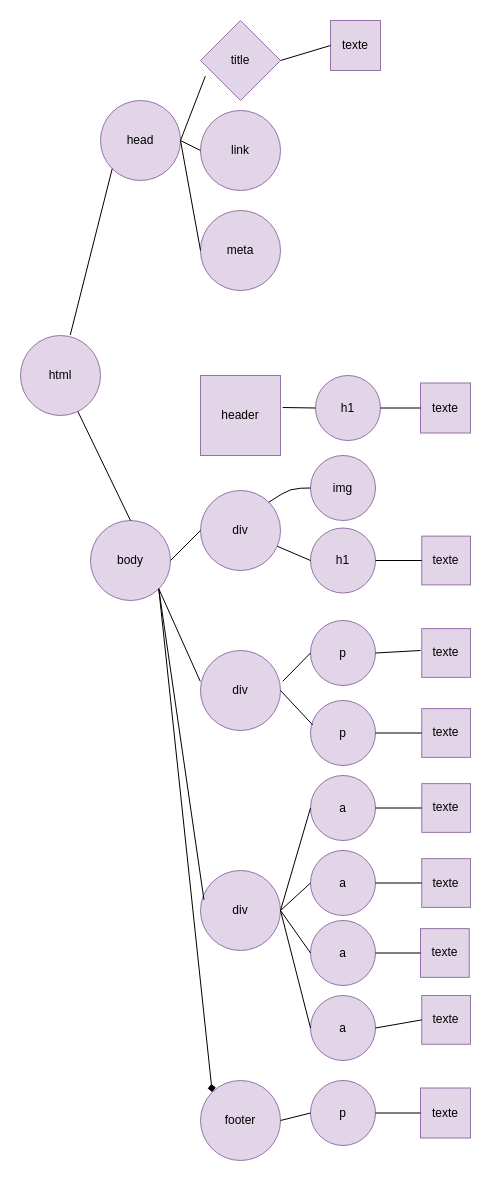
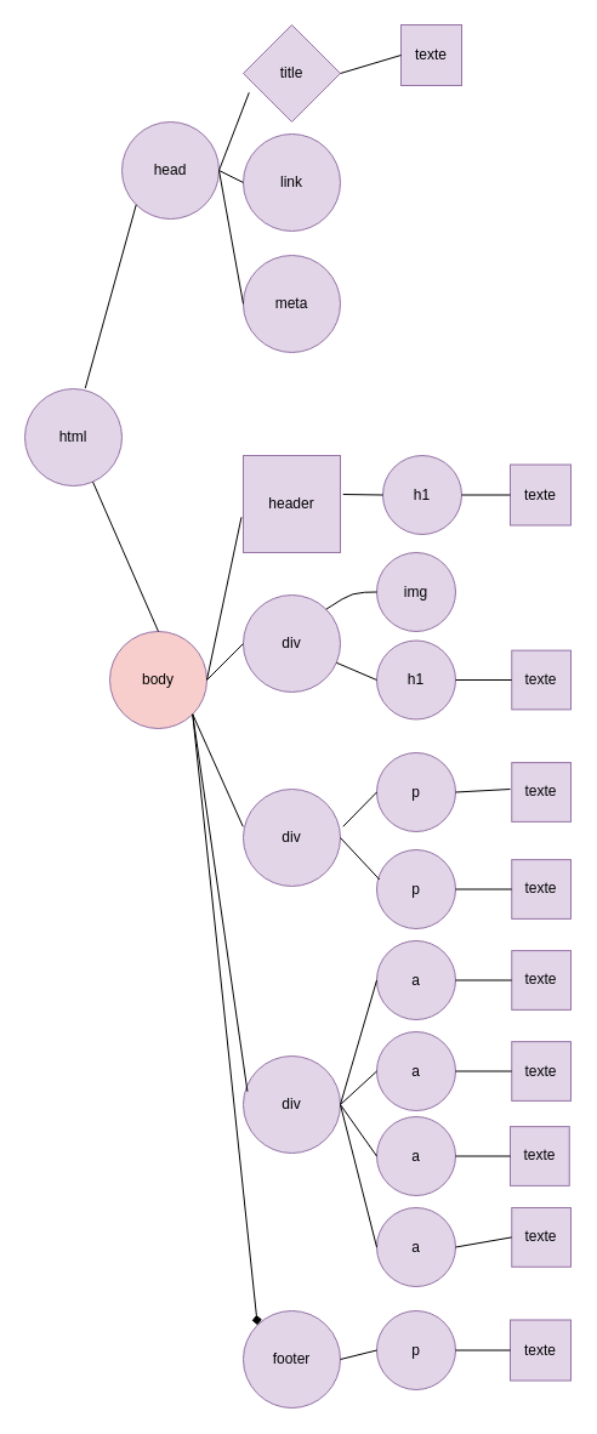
  <mxCell id="0" />
  <mxCell id="1" parent="0" />
- <mxCell id="2" value="html" style="ellipse;whiteSpace=wrap;html=1;fillColor=#e1d5e7;strokeColor=#9673a6;" vertex="1" parent="1"><mxGeometry x="20" y="335" width="80" height="80" as="geometry" /></mxCell>
+ <mxCell id="2" value="html" style="ellipse;whiteSpace=wrap;html=1;fillColor=#e1d5e7;strokeColor=#9673a6;" vertex="1" parent="1"><mxGeometry x="20" y="320" width="80" height="80" as="geometry" /></mxCell>
  <mxCell id="3" value="head" style="ellipse;whiteSpace=wrap;html=1;fillColor=#e1d5e7;strokeColor=#9673a6;" vertex="1" parent="1"><mxGeometry x="100" y="100" width="80" height="80" as="geometry" /></mxCell>
- <mxCell id="4" value="body" style="ellipse;whiteSpace=wrap;html=1;fillColor=#e1d5e7;strokeColor=#9673a6;" vertex="1" parent="1"><mxGeometry x="90" y="520" width="80" height="80" as="geometry" /></mxCell>
+ <mxCell id="4" value="body" style="ellipse;whiteSpace=wrap;html=1;fillColor=#f8cecc;strokeColor=#9673a6;" vertex="1" parent="1"><mxGeometry x="90" y="520" width="80" height="80" as="geometry" /></mxCell>
  <mxCell id="5" value="title" style="rhombus;whiteSpace=wrap;html=1;fillColor=#e1d5e7;strokeColor=#9673a6;" vertex="1" parent="1"><mxGeometry x="200" y="20" width="80" height="80" as="geometry" /></mxCell>
  <mxCell id="6" value="link" style="ellipse;whiteSpace=wrap;html=1;fillColor=#e1d5e7;strokeColor=#9673a6;" vertex="1" parent="1"><mxGeometry x="200" y="110" width="80" height="80" as="geometry" /></mxCell>
  <mxCell id="7" value="meta" style="ellipse;whiteSpace=wrap;html=1;fillColor=#e1d5e7;strokeColor=#9673a6;" vertex="1" parent="1"><mxGeometry x="200" y="210" width="80" height="80" as="geometry" /></mxCell>
  <mxCell id="8" value="texte" style="whiteSpace=wrap;html=1;aspect=fixed;fillColor=#e1d5e7;strokeColor=#9673a6;" vertex="1" parent="1"><mxGeometry x="330" y="20" width="50" height="50" as="geometry" /></mxCell>
  <mxCell id="9" value="header" style="whiteSpace=wrap;html=1;fillColor=#e1d5e7;strokeColor=#9673a6;rounded=0;" vertex="1" parent="1"><mxGeometry x="200" y="375" width="80" height="80" as="geometry" /></mxCell>
  <mxCell id="10" value="h1" style="ellipse;whiteSpace=wrap;html=1;fillColor=#e1d5e7;strokeColor=#9673a6;" vertex="1" parent="1"><mxGeometry x="315" y="375" width="65" height="65" as="geometry" /></mxCell>
  <mxCell id="11" value="texte" style="whiteSpace=wrap;html=1;aspect=fixed;fillColor=#e1d5e7;strokeColor=#9673a6;" vertex="1" parent="1"><mxGeometry x="420" y="382.5" width="50" height="50" as="geometry" /></mxCell>
  <mxCell id="12" value="footer" style="ellipse;whiteSpace=wrap;html=1;fillColor=#e1d5e7;strokeColor=#9673a6;" vertex="1" parent="1"><mxGeometry x="200" y="1080" width="80" height="80" as="geometry" /></mxCell>
  <mxCell id="13" value="p" style="ellipse;whiteSpace=wrap;html=1;fillColor=#e1d5e7;strokeColor=#9673a6;" vertex="1" parent="1"><mxGeometry x="310" y="1080" width="65" height="65" as="geometry" /></mxCell>
  <mxCell id="14" value="texte" style="whiteSpace=wrap;html=1;aspect=fixed;fillColor=#e1d5e7;strokeColor=#9673a6;" vertex="1" parent="1"><mxGeometry x="420" y="1087.5" width="50" height="50" as="geometry" /></mxCell>
  <mxCell id="15" value="div" style="ellipse;whiteSpace=wrap;html=1;fillColor=#e1d5e7;strokeColor=#9673a6;" vertex="1" parent="1"><mxGeometry x="200" y="490" width="80" height="80" as="geometry" /></mxCell>
  <mxCell id="16" value="div" style="ellipse;whiteSpace=wrap;html=1;fillColor=#e1d5e7;strokeColor=#9673a6;" vertex="1" parent="1"><mxGeometry x="200" y="650" width="80" height="80" as="geometry" /></mxCell>
  <mxCell id="17" value="div" style="ellipse;whiteSpace=wrap;html=1;fillColor=#e1d5e7;strokeColor=#9673a6;" vertex="1" parent="1"><mxGeometry x="200" y="870" width="80" height="80" as="geometry" /></mxCell>
  <mxCell id="18" value="img" style="ellipse;whiteSpace=wrap;html=1;fillColor=#e1d5e7;strokeColor=#9673a6;" vertex="1" parent="1"><mxGeometry x="310" y="455" width="65" height="65" as="geometry" /></mxCell>
  <mxCell id="19" value="h1" style="ellipse;whiteSpace=wrap;html=1;fillColor=#e1d5e7;strokeColor=#9673a6;" vertex="1" parent="1"><mxGeometry x="310" y="527.5" width="65" height="65" as="geometry" /></mxCell>
  <mxCell id="20" value="texte" style="whiteSpace=wrap;html=1;aspect=fixed;fillColor=#e1d5e7;strokeColor=#9673a6;" vertex="1" parent="1"><mxGeometry x="421.25" y="535.63" width="48.75" height="48.75" as="geometry" /></mxCell>
  <mxCell id="21" value="p" style="ellipse;whiteSpace=wrap;html=1;fillColor=#e1d5e7;strokeColor=#9673a6;" vertex="1" parent="1"><mxGeometry x="310" y="620" width="65" height="65" as="geometry" /></mxCell>
  <mxCell id="22" value="p" style="ellipse;whiteSpace=wrap;html=1;fillColor=#e1d5e7;strokeColor=#9673a6;" vertex="1" parent="1"><mxGeometry x="310" y="700" width="65" height="65" as="geometry" /></mxCell>
  <mxCell id="23" value="texte" style="whiteSpace=wrap;html=1;aspect=fixed;fillColor=#e1d5e7;strokeColor=#9673a6;" vertex="1" parent="1"><mxGeometry x="421.25" y="628.12" width="48.75" height="48.75" as="geometry" /></mxCell>
  <mxCell id="24" value="texte" style="whiteSpace=wrap;html=1;aspect=fixed;fillColor=#e1d5e7;strokeColor=#9673a6;" vertex="1" parent="1"><mxGeometry x="421.25" y="708.12" width="48.75" height="48.75" as="geometry" /></mxCell>
  <mxCell id="25" value="a" style="ellipse;whiteSpace=wrap;html=1;fillColor=#e1d5e7;strokeColor=#9673a6;" vertex="1" parent="1"><mxGeometry x="310" y="775" width="65" height="65" as="geometry" /></mxCell>
  <mxCell id="26" value="a" style="ellipse;whiteSpace=wrap;html=1;fillColor=#e1d5e7;strokeColor=#9673a6;" vertex="1" parent="1"><mxGeometry x="310" y="850" width="65" height="65" as="geometry" /></mxCell>
  <mxCell id="27" value="a" style="ellipse;whiteSpace=wrap;html=1;fillColor=#e1d5e7;strokeColor=#9673a6;" vertex="1" parent="1"><mxGeometry x="310" y="920" width="65" height="65" as="geometry" /></mxCell>
  <mxCell id="28" value="a" style="ellipse;whiteSpace=wrap;html=1;fillColor=#e1d5e7;strokeColor=#9673a6;" vertex="1" parent="1"><mxGeometry x="310" y="995" width="65" height="65" as="geometry" /></mxCell>
  <mxCell id="29" value="texte" style="whiteSpace=wrap;html=1;aspect=fixed;fillColor=#e1d5e7;strokeColor=#9673a6;" vertex="1" parent="1"><mxGeometry x="421.25" y="783.12" width="48.75" height="48.75" as="geometry" /></mxCell>
  <mxCell id="30" value="texte" style="whiteSpace=wrap;html=1;aspect=fixed;fillColor=#e1d5e7;strokeColor=#9673a6;" vertex="1" parent="1"><mxGeometry x="421.25" y="858.13" width="48.75" height="48.75" as="geometry" /></mxCell>
  <mxCell id="31" value="texte" style="whiteSpace=wrap;html=1;aspect=fixed;fillColor=#e1d5e7;strokeColor=#9673a6;" vertex="1" parent="1"><mxGeometry x="420" y="928.12" width="48.75" height="48.75" as="geometry" /></mxCell>
  <mxCell id="32" value="texte" style="whiteSpace=wrap;html=1;aspect=fixed;fillColor=#e1d5e7;strokeColor=#9673a6;" vertex="1" parent="1"><mxGeometry x="421.25" y="995" width="48.75" height="48.75" as="geometry" /></mxCell>
  <mxCell id="33" value="" style="endArrow=none;html=1;exitX=0.06;exitY=0.697;exitDx=0;exitDy=0;exitPerimeter=0;" edge="1" parent="1" source="5"><mxGeometry width="50" height="50" relative="1" as="geometry"><mxPoint x="130" y="410" as="sourcePoint" /><mxPoint x="180" y="140" as="targetPoint" /></mxGeometry></mxCell>
  <mxCell id="34" value="" style="endArrow=none;html=1;entryX=1;entryY=0.5;entryDx=0;entryDy=0;exitX=0;exitY=0.5;exitDx=0;exitDy=0;" edge="1" parent="1" source="6" target="3"><mxGeometry width="50" height="50" relative="1" as="geometry"><mxPoint x="214.8" y="85.76" as="sourcePoint" /><mxPoint x="193.52" y="140.8" as="targetPoint" /></mxGeometry></mxCell>
  <mxCell id="35" value="" style="endArrow=none;html=1;exitX=0;exitY=0.5;exitDx=0;exitDy=0;entryX=1;entryY=0.5;entryDx=0;entryDy=0;" edge="1" parent="1" source="7" target="3"><mxGeometry width="50" height="50" relative="1" as="geometry"><mxPoint x="224.8" y="95.76" as="sourcePoint" /><mxPoint x="203.52" y="150.8" as="targetPoint" /></mxGeometry></mxCell>
  <mxCell id="36" value="" style="endArrow=none;html=1;exitX=1;exitY=0.5;exitDx=0;exitDy=0;entryX=0;entryY=0.5;entryDx=0;entryDy=0;" edge="1" parent="1" source="5" target="8"><mxGeometry width="50" height="50" relative="1" as="geometry"><mxPoint x="280" y="110" as="sourcePoint" /><mxPoint x="330" y="60" as="targetPoint" /></mxGeometry></mxCell>
  <mxCell id="37" value="" style="endArrow=none;html=1;entryX=0;entryY=1;entryDx=0;entryDy=0;exitX=0.622;exitY=-0.006;exitDx=0;exitDy=0;exitPerimeter=0;" edge="1" parent="1" source="2" target="3"><mxGeometry width="50" height="50" relative="1" as="geometry"><mxPoint x="130" y="540" as="sourcePoint" /><mxPoint x="180" y="490" as="targetPoint" /></mxGeometry></mxCell>
  <mxCell id="38" value="" style="endArrow=none;html=1;entryX=0.5;entryY=0;entryDx=0;entryDy=0;" edge="1" parent="1" source="2" target="4"><mxGeometry width="50" height="50" relative="1" as="geometry"><mxPoint x="110" y="385" as="sourcePoint" /><mxPoint x="210" y="425" as="targetPoint" /></mxGeometry></mxCell>
+ <mxCell id="39" value="" style="endArrow=none;html=1;entryX=-0.019;entryY=0.635;entryDx=0;entryDy=0;exitX=1;exitY=0.5;exitDx=0;exitDy=0;entryPerimeter=0;" edge="1" parent="1" source="4" target="9"><mxGeometry width="50" height="50" relative="1" as="geometry"><mxPoint x="120" y="395" as="sourcePoint" /><mxPoint x="220" y="435" as="targetPoint" /></mxGeometry></mxCell>
  <mxCell id="40" value="" style="endArrow=none;html=1;entryX=0;entryY=0.5;entryDx=0;entryDy=0;exitX=1;exitY=0.5;exitDx=0;exitDy=0;" edge="1" parent="1" source="4" target="15"><mxGeometry width="50" height="50" relative="1" as="geometry"><mxPoint x="130" y="405" as="sourcePoint" /><mxPoint x="230" y="445" as="targetPoint" /></mxGeometry></mxCell>
  <mxCell id="41" value="" style="endArrow=none;html=1;entryX=-0.003;entryY=0.385;entryDx=0;entryDy=0;exitX=1;exitY=1;exitDx=0;exitDy=0;entryPerimeter=0;" edge="1" parent="1" source="4" target="16"><mxGeometry width="50" height="50" relative="1" as="geometry"><mxPoint x="140" y="415" as="sourcePoint" /><mxPoint x="240" y="455" as="targetPoint" /></mxGeometry></mxCell>
  <mxCell id="42" value="" style="endArrow=none;html=1;entryX=0.043;entryY=0.366;entryDx=0;entryDy=0;exitX=1;exitY=1;exitDx=0;exitDy=0;entryPerimeter=0;" edge="1" parent="1" source="4" target="17"><mxGeometry width="50" height="50" relative="1" as="geometry"><mxPoint x="150" y="425" as="sourcePoint" /><mxPoint x="250" y="465" as="targetPoint" /></mxGeometry></mxCell>
  <mxCell id="43" value="" style="endArrow=diamond;html=1;entryX=0;entryY=0;entryDx=0;entryDy=0;exitX=1;exitY=1;exitDx=0;exitDy=0;" edge="1" parent="1" source="4" target="12"><mxGeometry width="50" height="50" relative="1" as="geometry"><mxPoint x="160" y="435" as="sourcePoint" /><mxPoint x="260" y="475" as="targetPoint" /></mxGeometry></mxCell>
  <mxCell id="44" value="" style="endArrow=none;html=1;entryX=0;entryY=0.5;entryDx=0;entryDy=0;exitX=1.028;exitY=0.4;exitDx=0;exitDy=0;exitPerimeter=0;" edge="1" parent="1" source="9" target="10"><mxGeometry width="50" height="50" relative="1" as="geometry"><mxPoint x="280" y="390" as="sourcePoint" /><mxPoint x="330" y="340" as="targetPoint" /></mxGeometry></mxCell>
  <mxCell id="45" value="" style="endArrow=none;html=1;exitX=1;exitY=0;exitDx=0;exitDy=0;entryX=0;entryY=0.5;entryDx=0;entryDy=0;" edge="1" parent="1" source="15" target="18"><mxGeometry width="50" height="50" relative="1" as="geometry"><mxPoint x="292.24" y="417" as="sourcePoint" /><mxPoint x="325" y="418" as="targetPoint" /><Array as="points"><mxPoint x="290" y="488" /></Array></mxGeometry></mxCell>
  <mxCell id="46" value="" style="endArrow=none;html=1;entryX=0;entryY=0.5;entryDx=0;entryDy=0;" edge="1" parent="1" source="15" target="19"><mxGeometry width="50" height="50" relative="1" as="geometry"><mxPoint x="260" y="580" as="sourcePoint" /><mxPoint x="310" y="530" as="targetPoint" /></mxGeometry></mxCell>
  <mxCell id="47" value="" style="endArrow=none;html=1;entryX=0;entryY=0.5;entryDx=0;entryDy=0;exitX=1;exitY=0.5;exitDx=0;exitDy=0;" edge="1" parent="1" source="19" target="20"><mxGeometry width="50" height="50" relative="1" as="geometry"><mxPoint x="302.24" y="427" as="sourcePoint" /><mxPoint x="335" y="427.5" as="targetPoint" /></mxGeometry></mxCell>
  <mxCell id="48" value="" style="endArrow=none;html=1;entryX=0;entryY=0.5;entryDx=0;entryDy=0;exitX=1;exitY=0.5;exitDx=0;exitDy=0;" edge="1" parent="1" source="10" target="11"><mxGeometry width="50" height="50" relative="1" as="geometry"><mxPoint x="312.24" y="437" as="sourcePoint" /><mxPoint x="345" y="437.5" as="targetPoint" /></mxGeometry></mxCell>
  <mxCell id="49" value="" style="endArrow=none;html=1;exitX=1;exitY=0.5;exitDx=0;exitDy=0;" edge="1" parent="1" source="21"><mxGeometry width="50" height="50" relative="1" as="geometry"><mxPoint x="370" y="700" as="sourcePoint" /><mxPoint x="420" y="650" as="targetPoint" /></mxGeometry></mxCell>
  <mxCell id="50" value="" style="endArrow=none;html=1;entryX=0;entryY=0.5;entryDx=0;entryDy=0;exitX=1;exitY=0.5;exitDx=0;exitDy=0;" edge="1" parent="1" source="22" target="24"><mxGeometry width="50" height="50" relative="1" as="geometry"><mxPoint x="322.24" y="447" as="sourcePoint" /><mxPoint x="355" y="447.5" as="targetPoint" /></mxGeometry></mxCell>
  <mxCell id="51" value="" style="endArrow=none;html=1;entryX=0;entryY=0.5;entryDx=0;entryDy=0;exitX=1.028;exitY=0.385;exitDx=0;exitDy=0;exitPerimeter=0;" edge="1" parent="1" source="16" target="21"><mxGeometry width="50" height="50" relative="1" as="geometry"><mxPoint x="270" y="720" as="sourcePoint" /><mxPoint x="320" y="670" as="targetPoint" /></mxGeometry></mxCell>
  <mxCell id="52" value="" style="endArrow=none;html=1;entryX=1;entryY=0.5;entryDx=0;entryDy=0;exitX=0.035;exitY=0.377;exitDx=0;exitDy=0;exitPerimeter=0;" edge="1" parent="1" source="22" target="16"><mxGeometry width="50" height="50" relative="1" as="geometry"><mxPoint x="270" y="740" as="sourcePoint" /><mxPoint x="320" y="690" as="targetPoint" /></mxGeometry></mxCell>
  <mxCell id="53" value="" style="endArrow=none;html=1;entryX=0;entryY=0.5;entryDx=0;entryDy=0;exitX=1;exitY=0.5;exitDx=0;exitDy=0;" edge="1" parent="1" source="17" target="25"><mxGeometry width="50" height="50" relative="1" as="geometry"><mxPoint x="230" y="850" as="sourcePoint" /><mxPoint x="280" y="800" as="targetPoint" /></mxGeometry></mxCell>
  <mxCell id="54" value="" style="endArrow=none;html=1;exitX=1;exitY=0.5;exitDx=0;exitDy=0;entryX=0;entryY=0.5;entryDx=0;entryDy=0;" edge="1" parent="1" source="17" target="26"><mxGeometry width="50" height="50" relative="1" as="geometry"><mxPoint x="270" y="960" as="sourcePoint" /><mxPoint x="320" y="910" as="targetPoint" /></mxGeometry></mxCell>
  <mxCell id="55" value="" style="endArrow=none;html=1;exitX=1;exitY=0.5;exitDx=0;exitDy=0;entryX=0;entryY=0.5;entryDx=0;entryDy=0;" edge="1" parent="1" source="17" target="27"><mxGeometry width="50" height="50" relative="1" as="geometry"><mxPoint x="280" y="990" as="sourcePoint" /><mxPoint x="330" y="940" as="targetPoint" /></mxGeometry></mxCell>
  <mxCell id="56" value="" style="endArrow=none;html=1;entryX=1;entryY=0.5;entryDx=0;entryDy=0;exitX=0;exitY=0.5;exitDx=0;exitDy=0;" edge="1" parent="1" source="28" target="17"><mxGeometry width="50" height="50" relative="1" as="geometry"><mxPoint x="250" y="1030" as="sourcePoint" /><mxPoint x="300" y="980" as="targetPoint" /></mxGeometry></mxCell>
  <mxCell id="57" value="" style="endArrow=none;html=1;entryX=0;entryY=0.5;entryDx=0;entryDy=0;exitX=1;exitY=0.5;exitDx=0;exitDy=0;" edge="1" parent="1" source="12" target="13"><mxGeometry width="50" height="50" relative="1" as="geometry"><mxPoint x="270" y="1150" as="sourcePoint" /><mxPoint x="320" y="1100" as="targetPoint" /></mxGeometry></mxCell>
  <mxCell id="58" value="" style="endArrow=none;html=1;exitX=1;exitY=0.5;exitDx=0;exitDy=0;entryX=0;entryY=0.5;entryDx=0;entryDy=0;entryPerimeter=0;" edge="1" parent="1" source="25" target="29"><mxGeometry width="50" height="50" relative="1" as="geometry"><mxPoint x="370" y="850" as="sourcePoint" /><mxPoint x="420" y="800" as="targetPoint" /></mxGeometry></mxCell>
  <mxCell id="59" value="" style="endArrow=none;html=1;exitX=1;exitY=0.5;exitDx=0;exitDy=0;entryX=0;entryY=0.5;entryDx=0;entryDy=0;" edge="1" parent="1" source="26" target="30"><mxGeometry width="50" height="50" relative="1" as="geometry"><mxPoint x="385" y="817.5" as="sourcePoint" /><mxPoint x="430" y="817.505" as="targetPoint" /></mxGeometry></mxCell>
  <mxCell id="60" value="" style="endArrow=none;html=1;exitX=1;exitY=0.5;exitDx=0;exitDy=0;entryX=0;entryY=0.5;entryDx=0;entryDy=0;" edge="1" parent="1" source="27" target="31"><mxGeometry width="50" height="50" relative="1" as="geometry"><mxPoint x="395" y="827.5" as="sourcePoint" /><mxPoint x="440" y="827.505" as="targetPoint" /></mxGeometry></mxCell>
  <mxCell id="61" value="" style="endArrow=none;html=1;exitX=1;exitY=0.5;exitDx=0;exitDy=0;entryX=0;entryY=0.5;entryDx=0;entryDy=0;" edge="1" parent="1" source="28" target="32"><mxGeometry width="50" height="50" relative="1" as="geometry"><mxPoint x="405" y="837.5" as="sourcePoint" /><mxPoint x="450" y="837.505" as="targetPoint" /></mxGeometry></mxCell>
  <mxCell id="62" value="" style="endArrow=none;html=1;exitX=1;exitY=0.5;exitDx=0;exitDy=0;entryX=0;entryY=0.5;entryDx=0;entryDy=0;" edge="1" parent="1" source="13" target="14"><mxGeometry width="50" height="50" relative="1" as="geometry"><mxPoint x="415" y="847.5" as="sourcePoint" /><mxPoint x="460" y="847.505" as="targetPoint" /></mxGeometry></mxCell>
